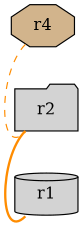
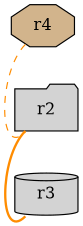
  graph {
    node [config="./helper_scripts/extra_switch_config.sh" fillcolor=lightgrey function=leaf memory=1024 os="CumulusCommunity/cumulus-vx" style=filled version="3.5.3"]
    edge [color=darkorange]
    n1 [fillcolor=tan label=r4 mgmt_ip="192.168.200.1" shape=octagon]
    r2 [mgmt_ip="192.168.200.2" shape=folder]
-   r3 [mgmt_ip="192.168.200.3" shape=cylinder label=r1]
+   r3 [mgmt_ip="192.168.200.3" shape=cylinder]
    n1 -- r2 [headport=swp1 style=dashed tailport=swp1]
    r2 -- r3 [headport=swp2 style=bold tailport=swp2]
  }
